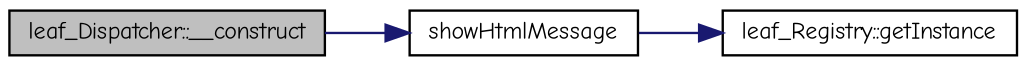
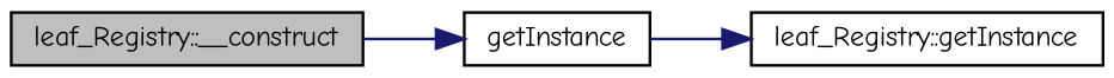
  digraph {
    fontname="Comic Neue"
    rankdir=LR
    node [color=black fillcolor=white fontname="Comic Neue" fontsize=10 shape=record style=filled]
    edge [color=midnightblue fontname="Comic Neue" fontsize=10 labelfontname="FreeSans.ttf" labelfontsize=10 style=solid]
-   n1 [fillcolor=grey75 fontcolor=black height=0.2 label="leaf_Dispatcher::__construct" width=0.4]
-   n2 [height=0.2 label=showHtmlMessage width=0.4]
+   n1 [fillcolor=grey75 fontcolor=black height=0.2 label="leaf_Registry::__construct" width=0.4]
+   n2 [height=0.2 label=getInstance width=0.4]
    n3 [height=0.2 label="leaf_Registry::getInstance" width=0.4]
    n1 -> n2
    n2 -> n3
  }
